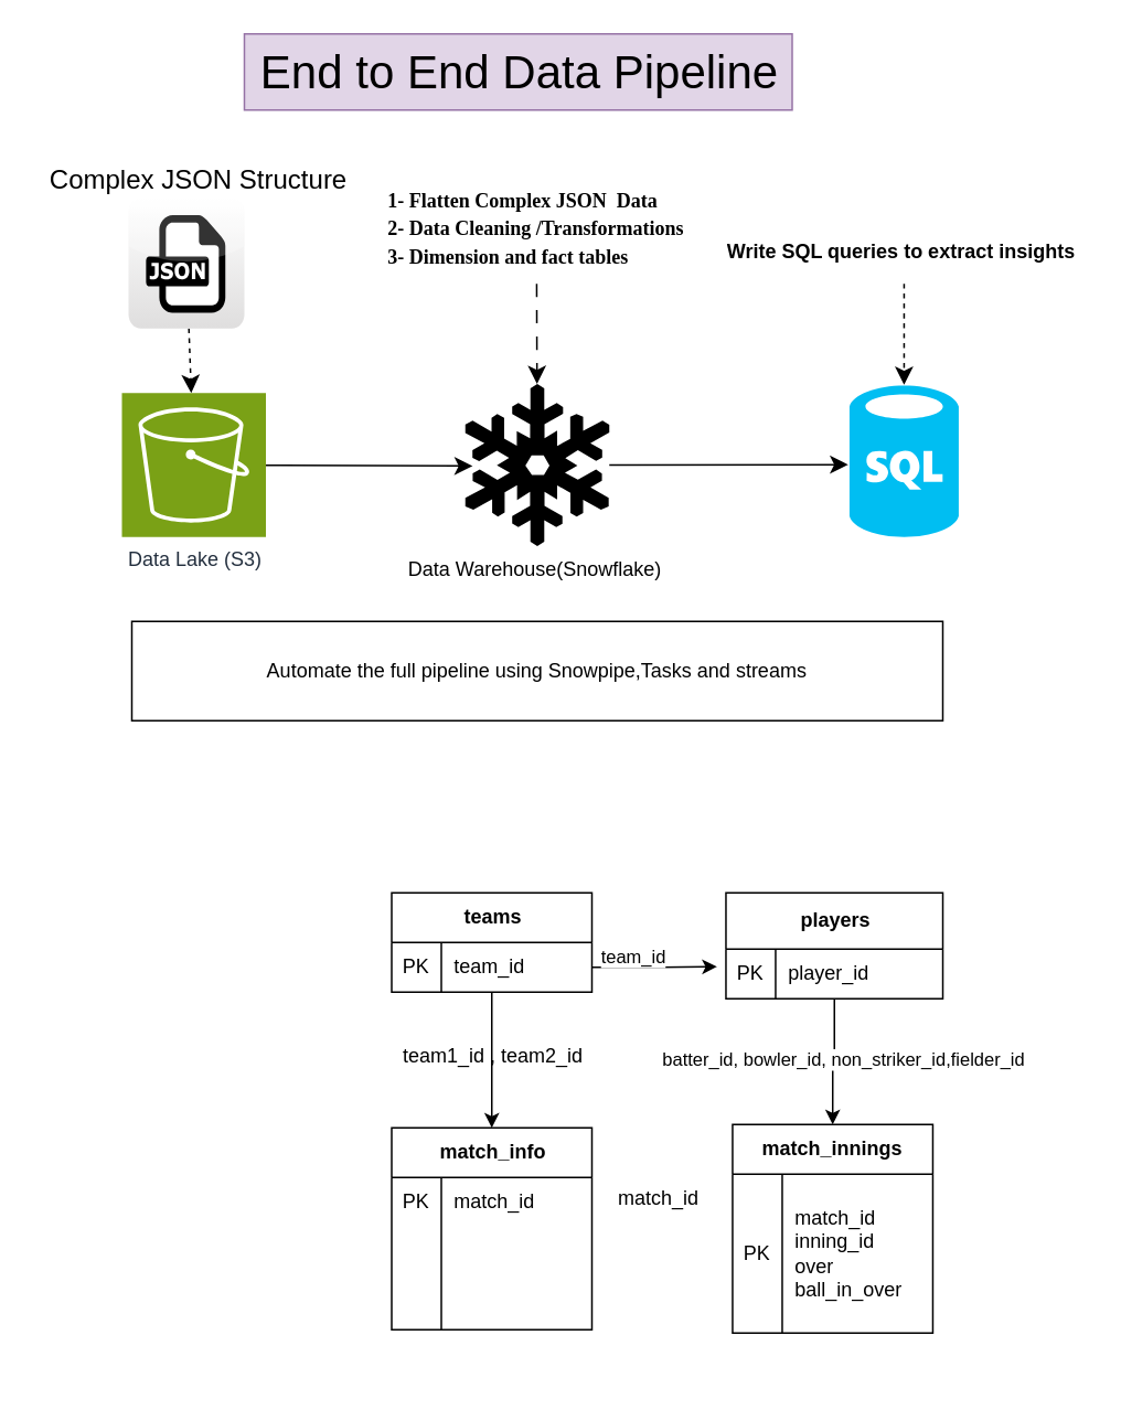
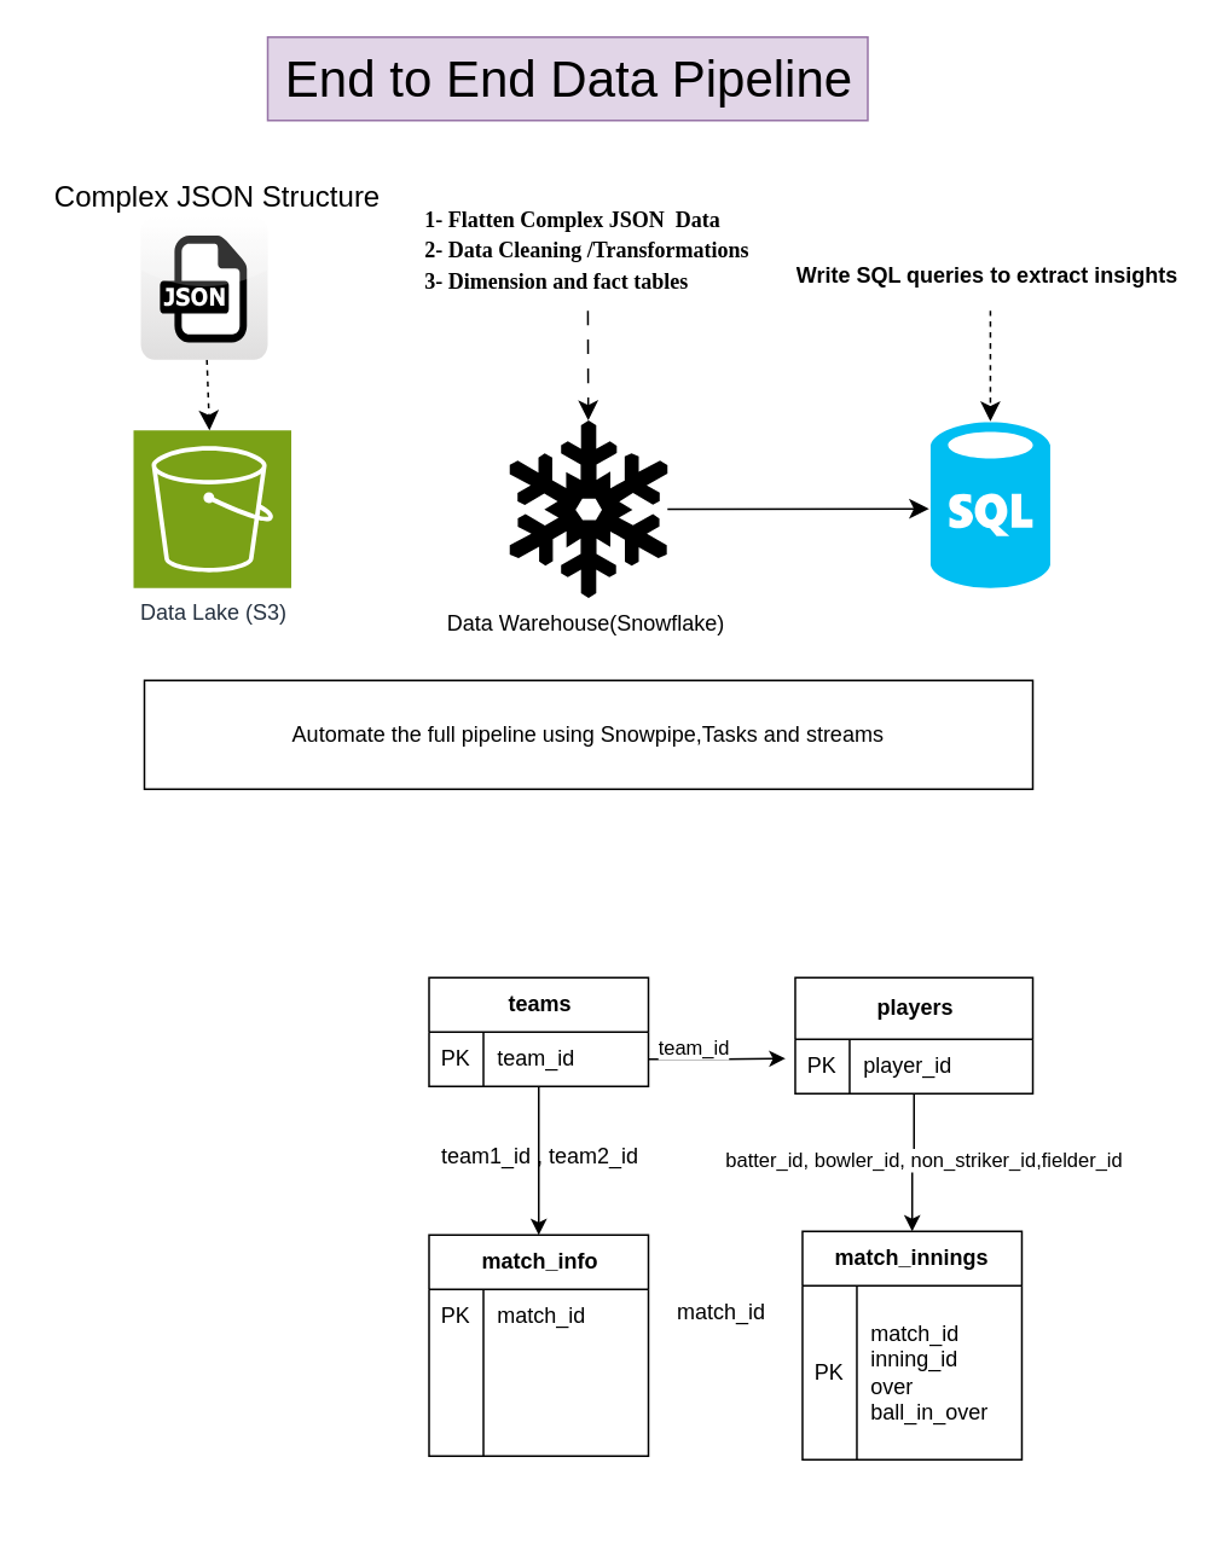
  <mxCell id="0" />
  <mxCell id="1" parent="0" />
  <mxCell id="2" value="" style="edgeStyle=none;curved=1;rounded=0;orthogonalLoop=1;jettySize=auto;html=1;fontSize=12;startSize=8;endSize=8;dashed=1;" parent="1" source="3" target="4" edge="1"><mxGeometry relative="1" as="geometry" /></mxCell>
  <mxCell id="3" value="" style="dashed=0;outlineConnect=0;html=1;align=center;labelPosition=center;verticalLabelPosition=bottom;verticalAlign=top;shape=mxgraph.webicons.json;gradientColor=#DFDEDE" parent="1" vertex="1"><mxGeometry x="77" y="119" width="70" height="79" as="geometry" /></mxCell>
  <mxCell id="4" value="Data Lake (S3)" style="sketch=0;points=[[0,0,0],[0.25,0,0],[0.5,0,0],[0.75,0,0],[1,0,0],[0,1,0],[0.25,1,0],[0.5,1,0],[0.75,1,0],[1,1,0],[0,0.25,0],[0,0.5,0],[0,0.75,0],[1,0.25,0],[1,0.5,0],[1,0.75,0]];outlineConnect=0;fontColor=#232F3E;fillColor=#7AA116;strokeColor=#ffffff;dashed=0;verticalLabelPosition=bottom;verticalAlign=top;align=center;html=1;fontSize=12;fontStyle=0;aspect=fixed;shape=mxgraph.aws4.resourceIcon;resIcon=mxgraph.aws4.s3;" parent="1" vertex="1"><mxGeometry x="73" y="237" width="87" height="87" as="geometry" /></mxCell>
  <mxCell id="5" value="Data Warehouse(Snowflake)&amp;nbsp;&lt;div&gt;&lt;br&gt;&lt;/div&gt;" style="shape=mxgraph.signs.nature.snowflake;html=1;pointerEvents=1;fillColor=#000000;strokeColor=none;verticalLabelPosition=bottom;verticalAlign=top;align=center;" parent="1" vertex="1"><mxGeometry x="280.5" y="231.5" width="87" height="98" as="geometry" /></mxCell>
- <mxCell id="6" style="edgeStyle=none;curved=1;rounded=0;orthogonalLoop=1;jettySize=auto;html=1;entryX=0.051;entryY=0.506;entryDx=0;entryDy=0;entryPerimeter=0;fontSize=12;startSize=8;endSize=8;" parent="1" source="4" target="5" edge="1"><mxGeometry relative="1" as="geometry" /></mxCell>
  <mxCell id="7" style="edgeStyle=none;curved=1;rounded=0;orthogonalLoop=1;jettySize=auto;html=1;entryX=0.026;entryY=0.508;entryDx=0;entryDy=0;entryPerimeter=0;fontSize=12;startSize=8;endSize=8;" parent="1" source="5" edge="1"><mxGeometry relative="1" as="geometry"><mxPoint x="511.852" y="280.26" as="targetPoint" /></mxGeometry></mxCell>
  <mxCell id="8" value="" style="edgeStyle=none;curved=1;rounded=0;orthogonalLoop=1;jettySize=auto;html=1;fontSize=12;startSize=8;endSize=8;dashed=1;dashPattern=8 8;" parent="1" source="9" target="5" edge="1"><mxGeometry relative="1" as="geometry" /></mxCell>
  <mxCell id="9" value="&lt;h3 style=&quot;margin-top: 0px;&quot;&gt;&lt;font face=&quot;Times New Roman&quot;&gt;&lt;span style=&quot;font-size: 12px;&quot;&gt;1- Flatten Complex JSON&amp;nbsp; Data&amp;nbsp;&lt;br&gt;&lt;/span&gt;&lt;span style=&quot;font-size: 12px;&quot;&gt;2- Data Cleaning /Transformations&lt;br&gt;&lt;/span&gt;&lt;span style=&quot;font-size: 12px;&quot;&gt;3- Dimension and fact tables&lt;/span&gt;&lt;/font&gt;&lt;/h3&gt;" style="text;html=1;whiteSpace=wrap;overflow=hidden;rounded=0;dashed=1;" parent="1" vertex="1"><mxGeometry x="232" y="105" width="183" height="66" as="geometry" /></mxCell>
  <mxCell id="10" value="" style="edgeStyle=none;curved=1;rounded=0;orthogonalLoop=1;jettySize=auto;html=1;fontSize=12;startSize=8;endSize=8;dashed=1;" parent="1" source="11" edge="1"><mxGeometry relative="1" as="geometry"><mxPoint x="545.623" y="232" as="targetPoint" /></mxGeometry></mxCell>
  <mxCell id="11" value="&lt;b&gt;Write SQL queries to extract insights&lt;/b&gt;" style="text;html=1;whiteSpace=wrap;overflow=hidden;rounded=0;dashed=1;" parent="1" vertex="1"><mxGeometry x="436.96" y="138" width="217.32" height="33" as="geometry" /></mxCell>
  <mxCell id="12" value="Complex JSON Structure" style="text;html=1;align=center;verticalAlign=middle;resizable=0;points=[];autosize=1;strokeColor=none;fillColor=none;fontSize=16;" parent="1" vertex="1"><mxGeometry x="20" y="92" width="198" height="31" as="geometry" /></mxCell>
  <mxCell id="13" value="" style="verticalLabelPosition=bottom;html=1;verticalAlign=top;align=center;strokeColor=none;fillColor=#00BEF2;shape=mxgraph.azure.sql_database;" vertex="1" parent="1"><mxGeometry x="512.62" y="232.5" width="66" height="91.5" as="geometry" /></mxCell>
  <mxCell id="14" value="&lt;span style=&quot;font-size: 28px;&quot;&gt;End to End Data Pipeline&lt;/span&gt;" style="text;html=1;align=center;verticalAlign=middle;resizable=0;points=[];autosize=1;strokeColor=#9673a6;fillColor=#e1d5e7;fontSize=16;" vertex="1" parent="1"><mxGeometry x="147" y="20" width="331" height="46" as="geometry" /></mxCell>
  <mxCell id="15" value="Automate the full pipeline using Snowpipe,Tasks and streams" style="rounded=0;whiteSpace=wrap;html=1;" vertex="1" parent="1"><mxGeometry x="79" y="375" width="490" height="60" as="geometry" /></mxCell>
  <mxCell id="16" value="match_innings" style="shape=table;startSize=30;container=1;collapsible=1;childLayout=tableLayout;fixedRows=0;rowLines=1;fontStyle=1;align=center;resizeLast=1;html=1;resizeLastRow=1;resizeHeight=0;" vertex="1" parent="1"><mxGeometry x="441.98" y="679" width="121" height="126" as="geometry"><mxRectangle x="340.98" y="602" width="120.04" height="30" as="alternateBounds" /></mxGeometry></mxCell>
  <mxCell id="17" value="" style="shape=tableRow;horizontal=0;startSize=0;swimlaneHead=0;swimlaneBody=0;fillColor=none;collapsible=0;dropTarget=0;points=[[0,0.5],[1,0.5]];portConstraint=eastwest;top=0;left=0;right=0;bottom=0;" vertex="1" parent="16"><mxGeometry y="30" width="121" height="96" as="geometry" /></mxCell>
  <mxCell id="18" value="PK" style="shape=partialRectangle;connectable=0;fillColor=none;top=0;left=0;bottom=0;right=0;editable=1;overflow=hidden;whiteSpace=wrap;html=1;" vertex="1" parent="17"><mxGeometry width="30" height="96" as="geometry"><mxRectangle width="30" height="96" as="alternateBounds" /></mxGeometry></mxCell>
  <mxCell id="19" value="&lt;div&gt;&lt;br&gt;&lt;/div&gt;match_id&lt;div&gt;inning_id&lt;/div&gt;&lt;div&gt;over&lt;/div&gt;&lt;div&gt;ball_in_over&lt;/div&gt;&lt;div&gt;&lt;br&gt;&lt;/div&gt;" style="shape=partialRectangle;connectable=0;fillColor=none;top=0;left=0;bottom=0;right=0;align=left;spacingLeft=6;overflow=hidden;whiteSpace=wrap;html=1;" vertex="1" parent="17"><mxGeometry x="30" width="91" height="96" as="geometry"><mxRectangle width="91" height="96" as="alternateBounds" /></mxGeometry></mxCell>
  <mxCell id="20" value="match_info" style="shape=table;startSize=30;container=1;collapsible=1;childLayout=tableLayout;fixedRows=1;rowLines=0;fontStyle=1;align=center;resizeLast=1;html=1;" vertex="1" parent="1"><mxGeometry x="236" y="681" width="121" height="122" as="geometry"><mxRectangle x="135" y="604" width="94" height="30" as="alternateBounds" /></mxGeometry></mxCell>
  <mxCell id="21" value="" style="shape=tableRow;horizontal=0;startSize=0;swimlaneHead=0;swimlaneBody=0;fillColor=none;collapsible=0;dropTarget=0;points=[[0,0.5],[1,0.5]];portConstraint=eastwest;top=0;left=0;right=0;bottom=0;" vertex="1" parent="20"><mxGeometry y="30" width="121" height="30" as="geometry" /></mxCell>
  <mxCell id="22" value="PK" style="shape=partialRectangle;connectable=0;fillColor=none;top=0;left=0;bottom=0;right=0;editable=1;overflow=hidden;whiteSpace=wrap;html=1;" vertex="1" parent="21"><mxGeometry width="30" height="30" as="geometry"><mxRectangle width="30" height="30" as="alternateBounds" /></mxGeometry></mxCell>
  <mxCell id="23" value="match_id" style="shape=partialRectangle;connectable=0;fillColor=none;top=0;left=0;bottom=0;right=0;align=left;spacingLeft=6;overflow=hidden;whiteSpace=wrap;html=1;" vertex="1" parent="21"><mxGeometry x="30" width="91" height="30" as="geometry"><mxRectangle width="91" height="30" as="alternateBounds" /></mxGeometry></mxCell>
  <mxCell id="24" value="" style="shape=tableRow;horizontal=0;startSize=0;swimlaneHead=0;swimlaneBody=0;fillColor=none;collapsible=0;dropTarget=0;points=[[0,0.5],[1,0.5]];portConstraint=eastwest;top=0;left=0;right=0;bottom=0;" vertex="1" parent="20"><mxGeometry y="60" width="121" height="32" as="geometry" /></mxCell>
  <mxCell id="25" value="" style="shape=partialRectangle;connectable=0;fillColor=none;top=0;left=0;bottom=0;right=0;editable=1;overflow=hidden;whiteSpace=wrap;html=1;" vertex="1" parent="24"><mxGeometry width="30" height="32" as="geometry"><mxRectangle width="30" height="32" as="alternateBounds" /></mxGeometry></mxCell>
  <mxCell id="26" value="" style="shape=partialRectangle;connectable=0;fillColor=none;top=0;left=0;bottom=0;right=0;align=left;spacingLeft=6;overflow=hidden;whiteSpace=wrap;html=1;" vertex="1" parent="24"><mxGeometry x="30" width="91" height="32" as="geometry"><mxRectangle width="91" height="32" as="alternateBounds" /></mxGeometry></mxCell>
  <mxCell id="27" value="" style="shape=tableRow;horizontal=0;startSize=0;swimlaneHead=0;swimlaneBody=0;fillColor=none;collapsible=0;dropTarget=0;points=[[0,0.5],[1,0.5]];portConstraint=eastwest;top=0;left=0;right=0;bottom=0;" vertex="1" parent="20"><mxGeometry y="92" width="121" height="30" as="geometry" /></mxCell>
  <mxCell id="28" value="" style="shape=partialRectangle;connectable=0;fillColor=none;top=0;left=0;bottom=0;right=0;editable=1;overflow=hidden;whiteSpace=wrap;html=1;" vertex="1" parent="27"><mxGeometry width="30" height="30" as="geometry"><mxRectangle width="30" height="30" as="alternateBounds" /></mxGeometry></mxCell>
  <mxCell id="29" value="" style="shape=partialRectangle;connectable=0;fillColor=none;top=0;left=0;bottom=0;right=0;align=left;spacingLeft=6;overflow=hidden;whiteSpace=wrap;html=1;" vertex="1" parent="27"><mxGeometry x="30" width="91" height="30" as="geometry"><mxRectangle width="91" height="30" as="alternateBounds" /></mxGeometry></mxCell>
  <mxCell id="30" value="match_id" style="text;html=1;align=center;verticalAlign=middle;resizable=0;points=[];autosize=1;strokeColor=none;fillColor=none;" vertex="1" parent="1"><mxGeometry x="363" y="711" width="67" height="26" as="geometry" /></mxCell>
  <mxCell id="31" value="" style="shape=tableRow;horizontal=0;startSize=0;swimlaneHead=0;swimlaneBody=0;fillColor=none;collapsible=0;dropTarget=0;points=[[0,0.5],[1,0.5]];portConstraint=eastwest;top=0;left=0;right=0;bottom=0;" vertex="1" parent="1"><mxGeometry x="442" y="799" width="121" height="30" as="geometry" /></mxCell>
  <mxCell id="32" value="" style="shape=partialRectangle;connectable=0;fillColor=none;top=0;left=0;bottom=0;right=0;editable=1;overflow=hidden;whiteSpace=wrap;html=1;" vertex="1" parent="31"><mxGeometry width="30" height="30" as="geometry"><mxRectangle width="30" height="30" as="alternateBounds" /></mxGeometry></mxCell>
  <mxCell id="33" value="" style="shape=tableRow;horizontal=0;startSize=0;swimlaneHead=0;swimlaneBody=0;fillColor=none;collapsible=0;dropTarget=0;points=[[0,0.5],[1,0.5]];portConstraint=eastwest;top=0;left=0;right=0;bottom=0;" vertex="1" parent="1"><mxGeometry x="443" y="800" width="121" height="30" as="geometry" /></mxCell>
  <mxCell id="34" value="" style="shape=partialRectangle;connectable=0;fillColor=none;top=0;left=0;bottom=0;right=0;editable=1;overflow=hidden;whiteSpace=wrap;html=1;" vertex="1" parent="33"><mxGeometry width="30" height="30" as="geometry"><mxRectangle width="30" height="30" as="alternateBounds" /></mxGeometry></mxCell>
  <mxCell id="35" style="edgeStyle=orthogonalEdgeStyle;rounded=0;orthogonalLoop=1;jettySize=auto;html=1;entryX=0.5;entryY=0;entryDx=0;entryDy=0;" edge="1" parent="1" source="37" target="16"><mxGeometry relative="1" as="geometry" /></mxCell>
  <mxCell id="36" value="batter_id, bowler_id, non_striker_id,fielder_id" style="edgeLabel;html=1;align=center;verticalAlign=middle;resizable=0;points=[];" vertex="1" connectable="0" parent="35"><mxGeometry x="-0.072" y="5" relative="1" as="geometry"><mxPoint as="offset" /></mxGeometry></mxCell>
  <mxCell id="37" value="players" style="shape=table;startSize=34;container=1;collapsible=1;childLayout=tableLayout;fixedRows=1;rowLines=0;fontStyle=1;align=center;resizeLast=1;html=1;" vertex="1" parent="1"><mxGeometry x="437.98" y="539" width="131.04" height="64" as="geometry"><mxRectangle x="135" y="604" width="94" height="30" as="alternateBounds" /></mxGeometry></mxCell>
  <mxCell id="38" value="" style="shape=tableRow;horizontal=0;startSize=0;swimlaneHead=0;swimlaneBody=0;fillColor=none;collapsible=0;dropTarget=0;points=[[0,0.5],[1,0.5]];portConstraint=eastwest;top=0;left=0;right=0;bottom=0;" vertex="1" parent="37"><mxGeometry y="34" width="131.04" height="30" as="geometry" /></mxCell>
  <mxCell id="39" value="PK" style="shape=partialRectangle;connectable=0;fillColor=none;top=0;left=0;bottom=0;right=0;editable=1;overflow=hidden;whiteSpace=wrap;html=1;" vertex="1" parent="38"><mxGeometry width="30" height="30" as="geometry"><mxRectangle width="30" height="30" as="alternateBounds" /></mxGeometry></mxCell>
  <mxCell id="40" value="player_id" style="shape=partialRectangle;connectable=0;fillColor=none;top=0;left=0;bottom=0;right=0;align=left;spacingLeft=6;overflow=hidden;whiteSpace=wrap;html=1;" vertex="1" parent="38"><mxGeometry x="30" width="101.04" height="30" as="geometry"><mxRectangle width="101.04" height="30" as="alternateBounds" /></mxGeometry></mxCell>
  <mxCell id="41" style="edgeStyle=orthogonalEdgeStyle;rounded=0;orthogonalLoop=1;jettySize=auto;html=1;entryX=0.5;entryY=0;entryDx=0;entryDy=0;" edge="1" parent="1" source="42" target="20"><mxGeometry relative="1" as="geometry" /></mxCell>
  <mxCell id="42" value="teams" style="shape=table;startSize=30;container=1;collapsible=1;childLayout=tableLayout;fixedRows=1;rowLines=0;fontStyle=1;align=center;resizeLast=1;html=1;" vertex="1" parent="1"><mxGeometry x="236" y="539" width="121" height="60" as="geometry"><mxRectangle x="135" y="604" width="94" height="30" as="alternateBounds" /></mxGeometry></mxCell>
  <mxCell id="43" value="" style="shape=tableRow;horizontal=0;startSize=0;swimlaneHead=0;swimlaneBody=0;fillColor=none;collapsible=0;dropTarget=0;points=[[0,0.5],[1,0.5]];portConstraint=eastwest;top=0;left=0;right=0;bottom=0;" vertex="1" parent="42"><mxGeometry y="30" width="121" height="30" as="geometry" /></mxCell>
  <mxCell id="44" value="PK" style="shape=partialRectangle;connectable=0;fillColor=none;top=0;left=0;bottom=0;right=0;editable=1;overflow=hidden;whiteSpace=wrap;html=1;" vertex="1" parent="43"><mxGeometry width="30" height="30" as="geometry"><mxRectangle width="30" height="30" as="alternateBounds" /></mxGeometry></mxCell>
  <mxCell id="45" value="team_id" style="shape=partialRectangle;connectable=0;fillColor=none;top=0;left=0;bottom=0;right=0;align=left;spacingLeft=6;overflow=hidden;whiteSpace=wrap;html=1;" vertex="1" parent="43"><mxGeometry x="30" width="91" height="30" as="geometry"><mxRectangle width="91" height="30" as="alternateBounds" /></mxGeometry></mxCell>
  <mxCell id="46" style="edgeStyle=orthogonalEdgeStyle;rounded=0;orthogonalLoop=1;jettySize=auto;html=1;entryX=-0.041;entryY=0.353;entryDx=0;entryDy=0;entryPerimeter=0;" edge="1" parent="1" source="43" target="38"><mxGeometry relative="1" as="geometry" /></mxCell>
  <mxCell id="47" value="team_id" style="edgeLabel;html=1;align=center;verticalAlign=middle;resizable=0;points=[];" vertex="1" connectable="0" parent="46"><mxGeometry x="-0.361" y="7" relative="1" as="geometry"><mxPoint as="offset" /></mxGeometry></mxCell>
  <mxCell id="48" value="team1_id , team2_id" style="text;html=1;align=center;verticalAlign=middle;resizable=0;points=[];autosize=1;strokeColor=none;fillColor=none;" vertex="1" parent="1"><mxGeometry x="233" y="625" width="127" height="26" as="geometry" /></mxCell>
